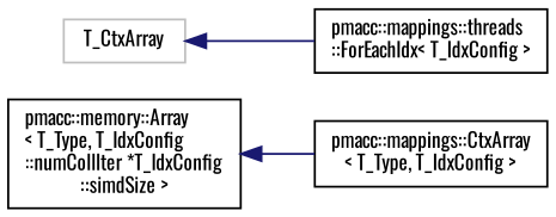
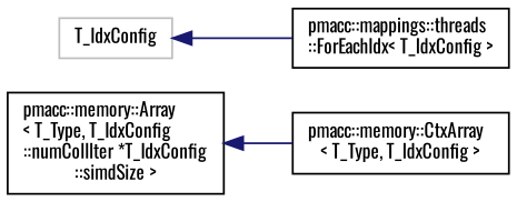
  digraph {
    fontname=Oswald
    rankdir=LR
    node [color=black fillcolor=white fontname=Oswald fontsize=10 shape=record style=filled]
    edge [color=midnightblue dir=back fontname=Oswald fontsize=10 labelfontname=Helvetica labelfontsize=10 style=solid]
    n1 [height=0.2 label="pmacc::memory::Array\l\< T_Type, T_IdxConfig\l::numCollIter *T_IdxConfig\l::simdSize \>" width=0.4]
-   n2 [height=0.2 label="pmacc::mappings::CtxArray\l\< T_Type, T_IdxConfig \>" width=0.4]
-   n3 [color=grey75 height=0.2 label=T_CtxArray width=0.4]
+   n2 [height=0.2 label="pmacc::memory::CtxArray\l\< T_Type, T_IdxConfig \>" width=0.4]
+   n3 [color=grey75 height=0.2 label=T_IdxConfig width=0.4]
    n4 [height=0.2 label="pmacc::mappings::threads\l::ForEachIdx\< T_IdxConfig \>" width=0.4]
    n1 -> n2
    n3 -> n4
  }
